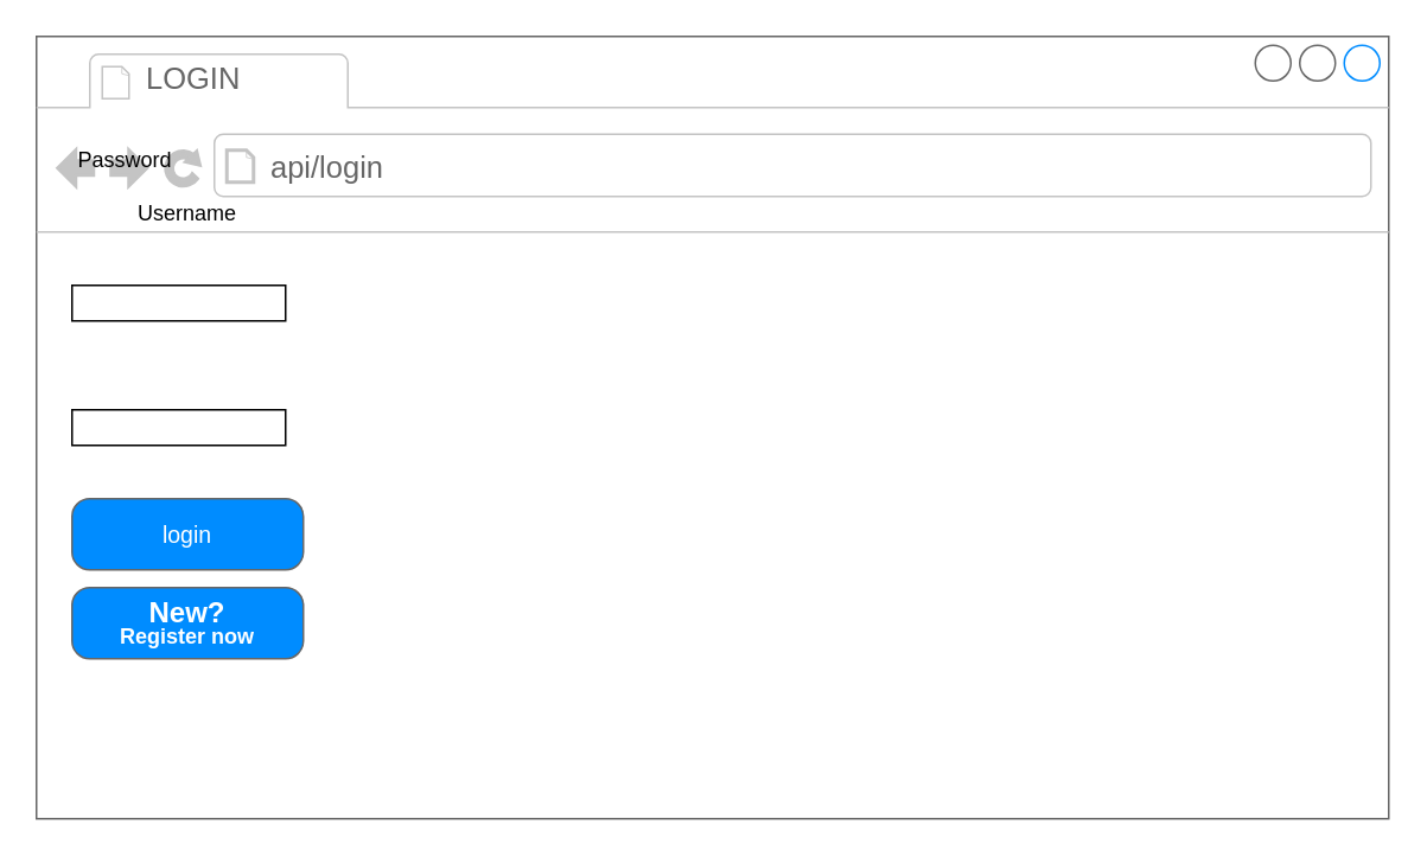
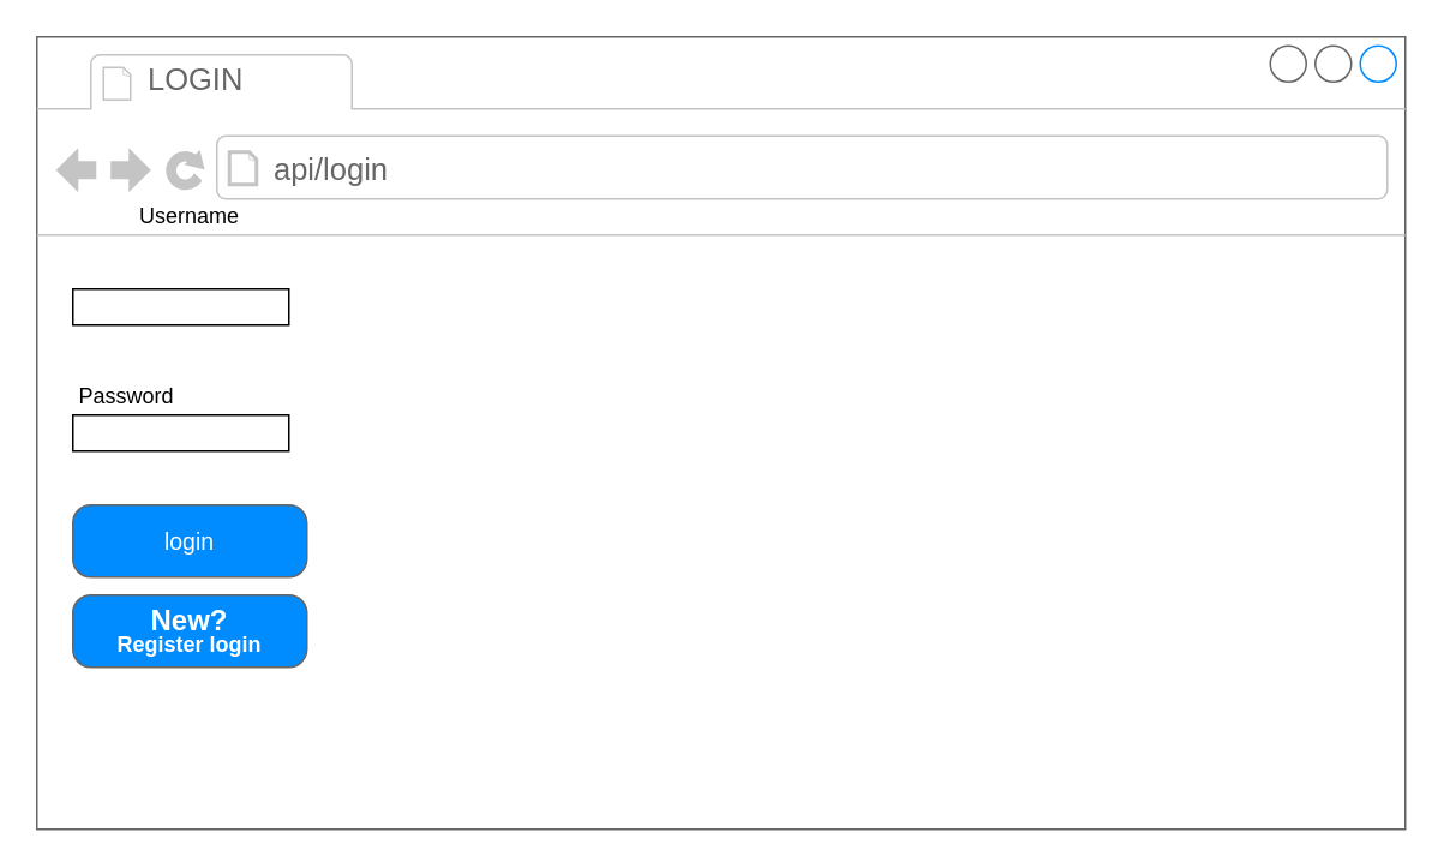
  <mxCell id="0" />
  <mxCell id="1" parent="0" />
  <mxCell id="2" value="" style="strokeWidth=1;shadow=0;dashed=0;align=center;html=1;shape=mxgraph.mockup.containers.browserWindow;rSize=0;strokeColor=#666666;strokeColor2=#008cff;strokeColor3=#c4c4c4;mainText=,;recursiveResize=0;" vertex="1" parent="1"><mxGeometry x="20" y="20" width="760" height="440" as="geometry" /></mxCell>
  <mxCell id="3" value="LOGIN" style="strokeWidth=1;shadow=0;dashed=0;align=center;html=1;shape=mxgraph.mockup.containers.anchor;fontSize=17;fontColor=#666666;align=left;" vertex="1" parent="2"><mxGeometry x="60" y="12" width="110" height="26" as="geometry" /></mxCell>
  <mxCell id="4" value="api/login" style="strokeWidth=1;shadow=0;dashed=0;align=center;html=1;shape=mxgraph.mockup.containers.anchor;rSize=0;fontSize=17;fontColor=#666666;align=left;" vertex="1" parent="2"><mxGeometry x="130" y="60" width="190" height="30" as="geometry" /></mxCell>
  <mxCell id="5" value="" style="rounded=0;whiteSpace=wrap;html=1;" vertex="1" parent="2"><mxGeometry x="20" y="140" width="120" height="20" as="geometry" /></mxCell>
  <mxCell id="6" value="" style="rounded=0;whiteSpace=wrap;html=1;" vertex="1" parent="2"><mxGeometry x="20" y="210" width="120" height="20" as="geometry" /></mxCell>
  <mxCell id="7" value="Username" style="text;html=1;strokeColor=none;fillColor=none;align=center;verticalAlign=middle;whiteSpace=wrap;rounded=0;" vertex="1" parent="2"><mxGeometry x="65" y="90" width="40" height="20" as="geometry" /></mxCell>
- <mxCell id="8" value="Password" style="text;html=1;strokeColor=none;fillColor=none;align=center;verticalAlign=middle;whiteSpace=wrap;rounded=0;" vertex="1" parent="2"><mxGeometry x="30" y="60" width="40" height="20" as="geometry" /></mxCell>
+ <mxCell id="8" value="Password" style="text;html=1;strokeColor=none;fillColor=none;align=center;verticalAlign=middle;whiteSpace=wrap;rounded=0;" vertex="1" parent="2"><mxGeometry x="30" y="190" width="40" height="20" as="geometry" /></mxCell>
  <mxCell id="9" value="&lt;font size=&quot;1&quot;&gt;&lt;span style=&quot;font-weight: 400 ; font-size: 13px&quot;&gt;login&lt;/span&gt;&lt;/font&gt;" style="strokeWidth=1;shadow=0;dashed=0;align=center;html=1;shape=mxgraph.mockup.buttons.button;strokeColor=#666666;fontColor=#ffffff;mainText=;buttonStyle=round;fontSize=17;fontStyle=1;fillColor=#008cff;whiteSpace=wrap;" vertex="1" parent="2"><mxGeometry x="20" y="260" width="130" height="40" as="geometry" /></mxCell>
  <mxCell id="10" value="" style="strokeWidth=1;shadow=0;dashed=0;align=center;html=1;shape=mxgraph.mockup.buttons.multiButton;fillColor=#008cff;strokeColor=#666666;mainText=;subText=;" vertex="1" parent="2"><mxGeometry x="20" y="310" width="130" height="40" as="geometry" /></mxCell>
  <mxCell id="11" value="New?" style="strokeWidth=1;shadow=0;dashed=0;align=center;html=1;shape=mxgraph.mockup.anchor;fontSize=16;fontColor=#ffffff;fontStyle=1;whiteSpace=wrap;" vertex="1" parent="10"><mxGeometry y="6.4" width="130" height="16" as="geometry" /></mxCell>
- <mxCell id="12" value="Register now" style="strokeWidth=1;shadow=0;dashed=0;align=center;html=1;shape=mxgraph.mockup.anchor;fontSize=12;fontColor=#ffffff;fontStyle=1;whiteSpace=wrap;" vertex="1" parent="10"><mxGeometry y="24" width="130" height="8" as="geometry" /></mxCell>
+ <mxCell id="12" value="Register login" style="strokeWidth=1;shadow=0;dashed=0;align=center;html=1;shape=mxgraph.mockup.anchor;fontSize=12;fontColor=#ffffff;fontStyle=1;whiteSpace=wrap;" vertex="1" parent="10"><mxGeometry y="24" width="130" height="8" as="geometry" /></mxCell>
